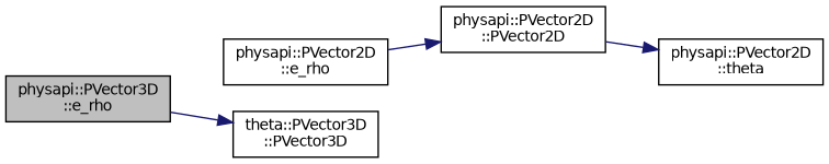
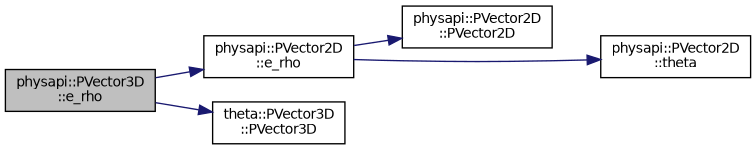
  digraph {
    rankdir=LR
    node [color=black fillcolor=white fontname=Helvetica fontsize=10 shape=record style=filled]
    edge [color=midnightblue fontname=Helvetica fontsize=10 labelfontname=Helvetica labelfontsize=10 style=solid]
    n1 [fillcolor=grey75 fontcolor=black height=0.2 label="physapi::PVector3D\l::e_rho" width=0.4]
    n2 [height=0.2 label="physapi::PVector2D\l::e_rho" width=0.4]
    n3 [height=0.2 label="theta::PVector3D\l::PVector3D" width=0.4]
    n4 [height=0.2 label="physapi::PVector2D\l::PVector2D" width=0.4]
    n5 [height=0.2 label="physapi::PVector2D\l::theta" width=0.4]
+   n1 -> n2
    n1 -> n3
    n2 -> n4
-   n4 -> n5
+   n2 -> n5
  }
